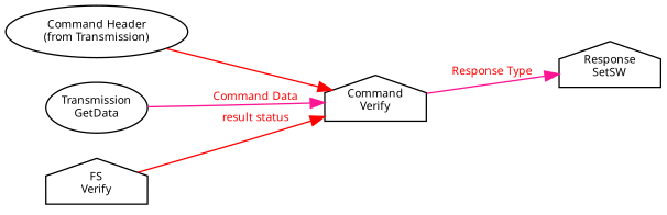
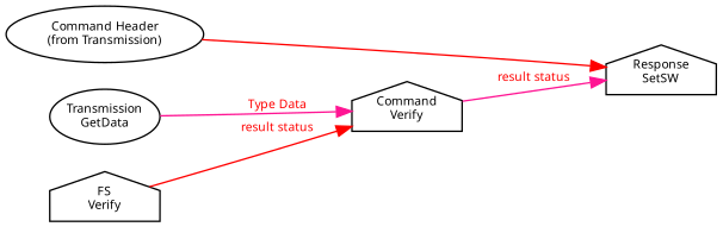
  digraph {
    fontname="Noto Sans"
    rankdir=LR
    node [fontname="Noto Sans" fontsize=8 shape=house fixedsize=true]
    edge [color=red fontcolor=Red fontname="Noto Sans" fontsize=8]
    n1 [label="Command Header\n(from Transmission)" shape=ellipse fixedsize=""]
    n2 [label="Command\nVerify" width=1]
    n3 [label="Response\nSetSW" width=1]
    n4 [label="Transmission\nGetData" shape=ellipse width=1]
    n5 [label="FS\nVerify" width=1]
-   n1 -> n2
-   n2 -> n3 [color=deeppink label="Response Type"]
-   n4 -> n2 [color=deeppink label="Command Data"]
+   n1 -> n3
+   n2 -> n3 [color=deeppink label="result status"]
+   n4 -> n2 [color=deeppink label="Type Data"]
    n5 -> n2 [label="result status"]
  }
